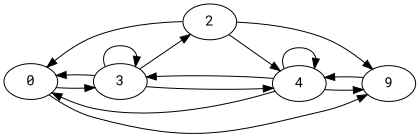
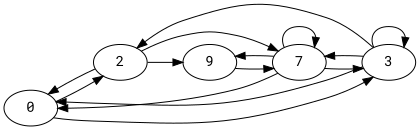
  digraph {
    fontname="Roboto Mono"
    rankdir=LR
    node [fontname="Roboto Mono"]
    edge [fontname="Roboto Mono"]
    n1 [label=0]
    n2 [label=2]
    n3 [label=3]
-   n4 [label=4]
+   n4 [label=7]
    n5 [label=9]
-   n1 -> n5
+   n1 -> n2
    n1 -> n3
    n2 -> n1
    n2 -> n4
    n2 -> n5
    n3 -> n1
    n3 -> n2
    n3 -> n3
    n3 -> n4
    n4 -> n1
    n4 -> n3
    n4 -> n4
    n4 -> n5
    n5 -> n4
  }
